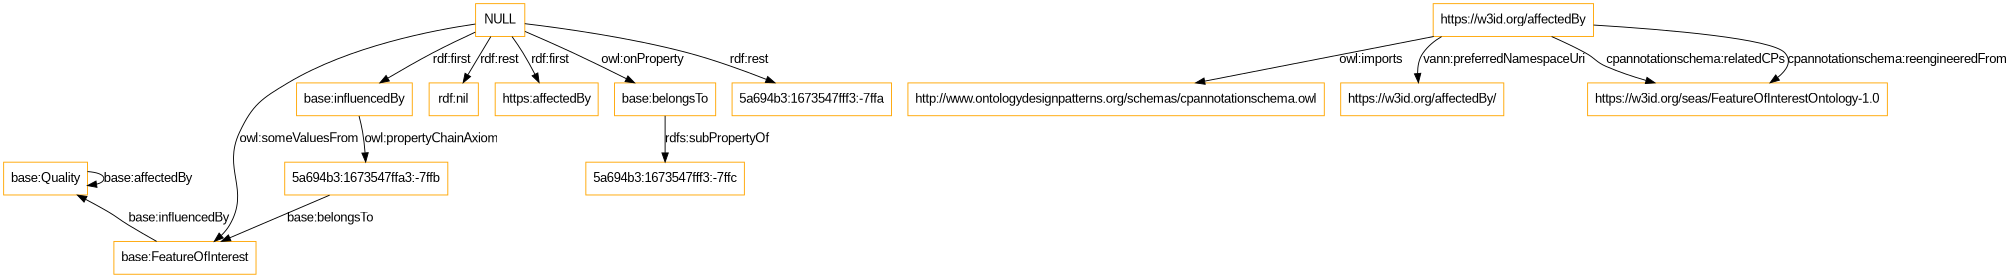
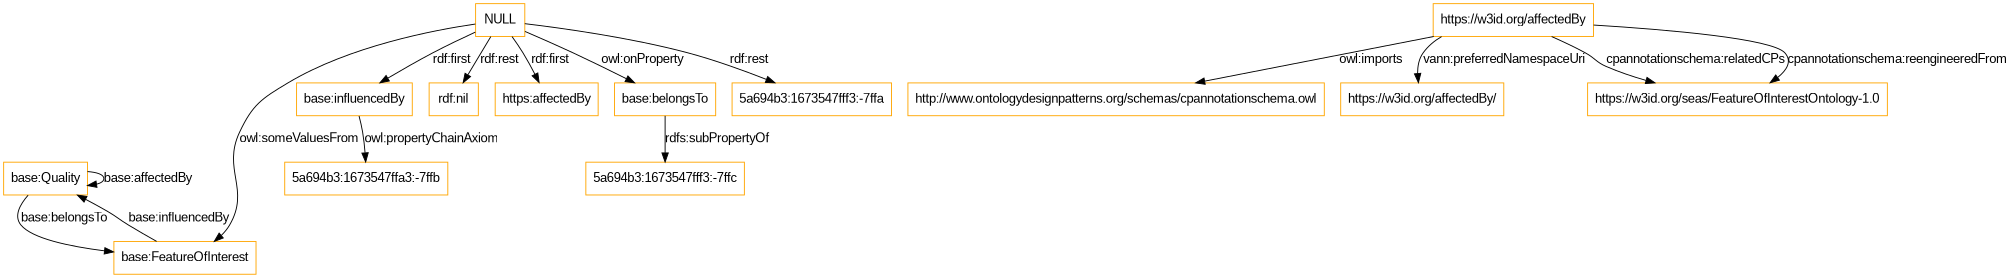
  digraph {
    fontname="Liberation Sans"
    rankdir=TB
    node [color=orange fontname="Liberation Sans" shape=rectangle]
    edge [fontname="Liberation Sans"]
    "base:Quality"
    "base:FeatureOfInterest"
    "https://w3id.org/affectedBy"
    "http://www.ontologydesignpatterns.org/schemas/cpannotationschema.owl"
    "https://w3id.org/affectedBy/"
    "https://w3id.org/seas/FeatureOfInterestOntology-1.0"
    n7 [label="5a694b3:1673547ffa3:-7ffb"]
    "base:influencedBy"
    NULL
    "rdf:nil"
    n11 [label="https:affectedBy"]
    "base:belongsTo"
    "5a694b3:1673547fff3:-7ffa"
    "5a694b3:1673547fff3:-7ffc"
    "base:Quality" -> "base:Quality" [label="base:affectedBy"]
-   n7 -> "base:FeatureOfInterest" [label="base:belongsTo"]
+   "base:Quality" -> "base:FeatureOfInterest" [label="base:belongsTo"]
    "base:FeatureOfInterest" -> "base:Quality" [label="base:influencedBy"]
    "https://w3id.org/affectedBy" -> "http://www.ontologydesignpatterns.org/schemas/cpannotationschema.owl" [label="owl:imports"]
    "https://w3id.org/affectedBy" -> "https://w3id.org/affectedBy/" [label="vann:preferredNamespaceUri"]
    "https://w3id.org/affectedBy" -> "https://w3id.org/seas/FeatureOfInterestOntology-1.0" [label="cpannotationschema:relatedCPs"]
    "https://w3id.org/affectedBy" -> "https://w3id.org/seas/FeatureOfInterestOntology-1.0" [label="cpannotationschema:reengineeredFrom"]
    "base:influencedBy" -> n7 [label="owl:propertyChainAxiom"]
    NULL -> "base:FeatureOfInterest" [label="owl:someValuesFrom"]
    NULL -> "base:influencedBy" [label="rdf:first"]
    NULL -> "rdf:nil" [label="rdf:rest"]
    NULL -> n11 [label="rdf:first"]
    NULL -> "base:belongsTo" [label="owl:onProperty"]
    NULL -> "5a694b3:1673547fff3:-7ffa" [label="rdf:rest"]
    "base:belongsTo" -> "5a694b3:1673547fff3:-7ffc" [label="rdfs:subPropertyOf"]
  }
